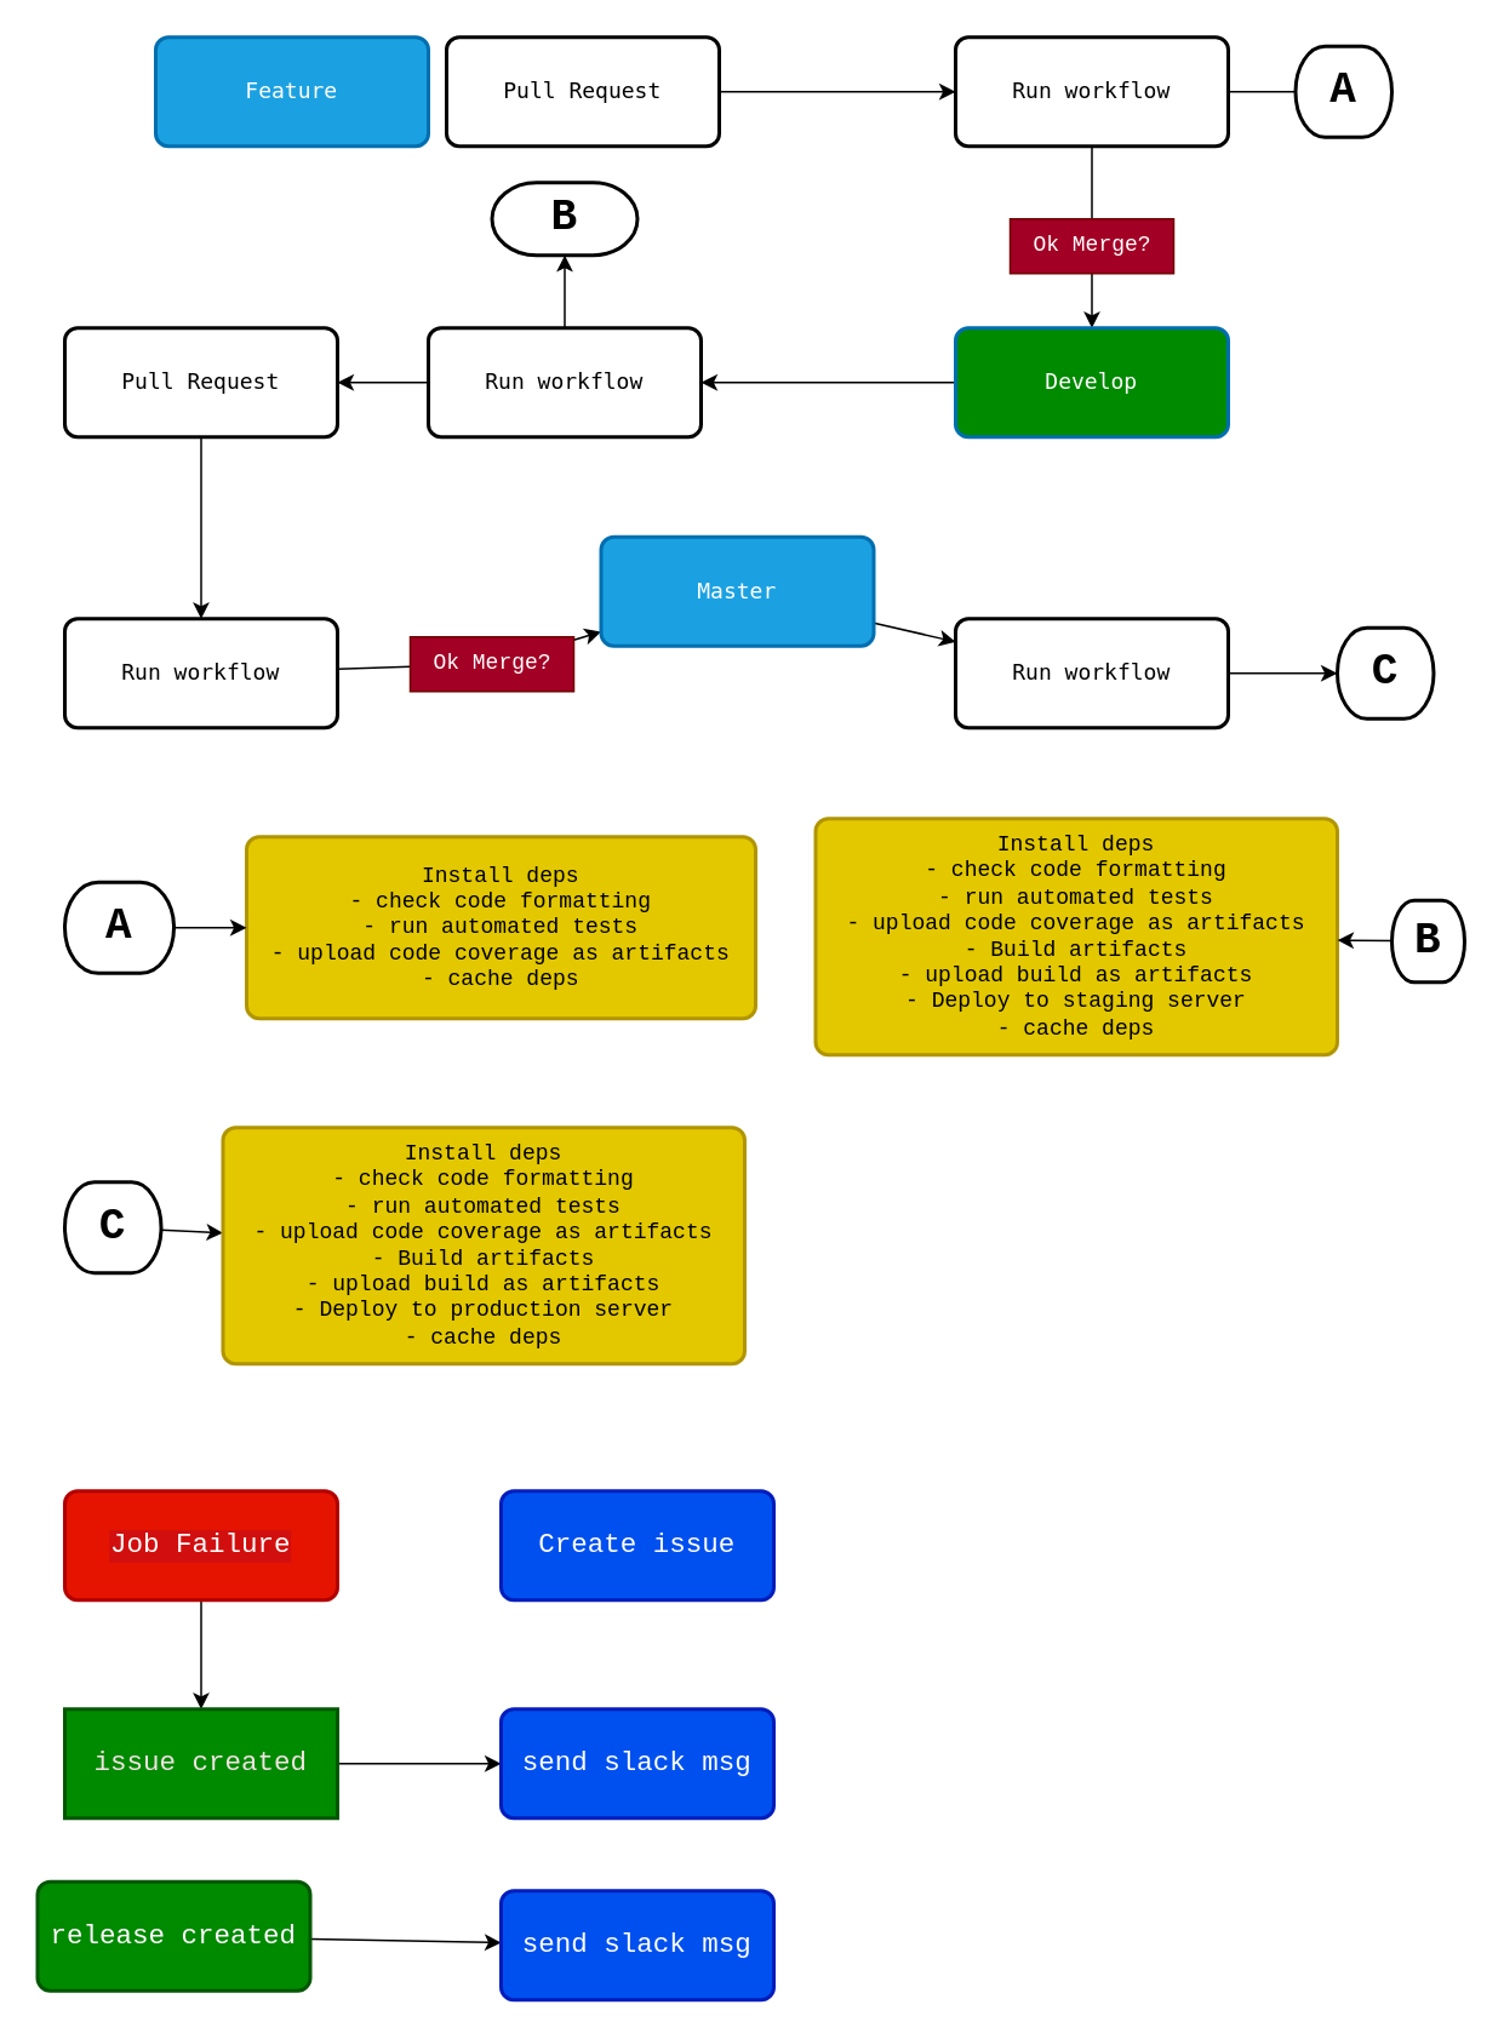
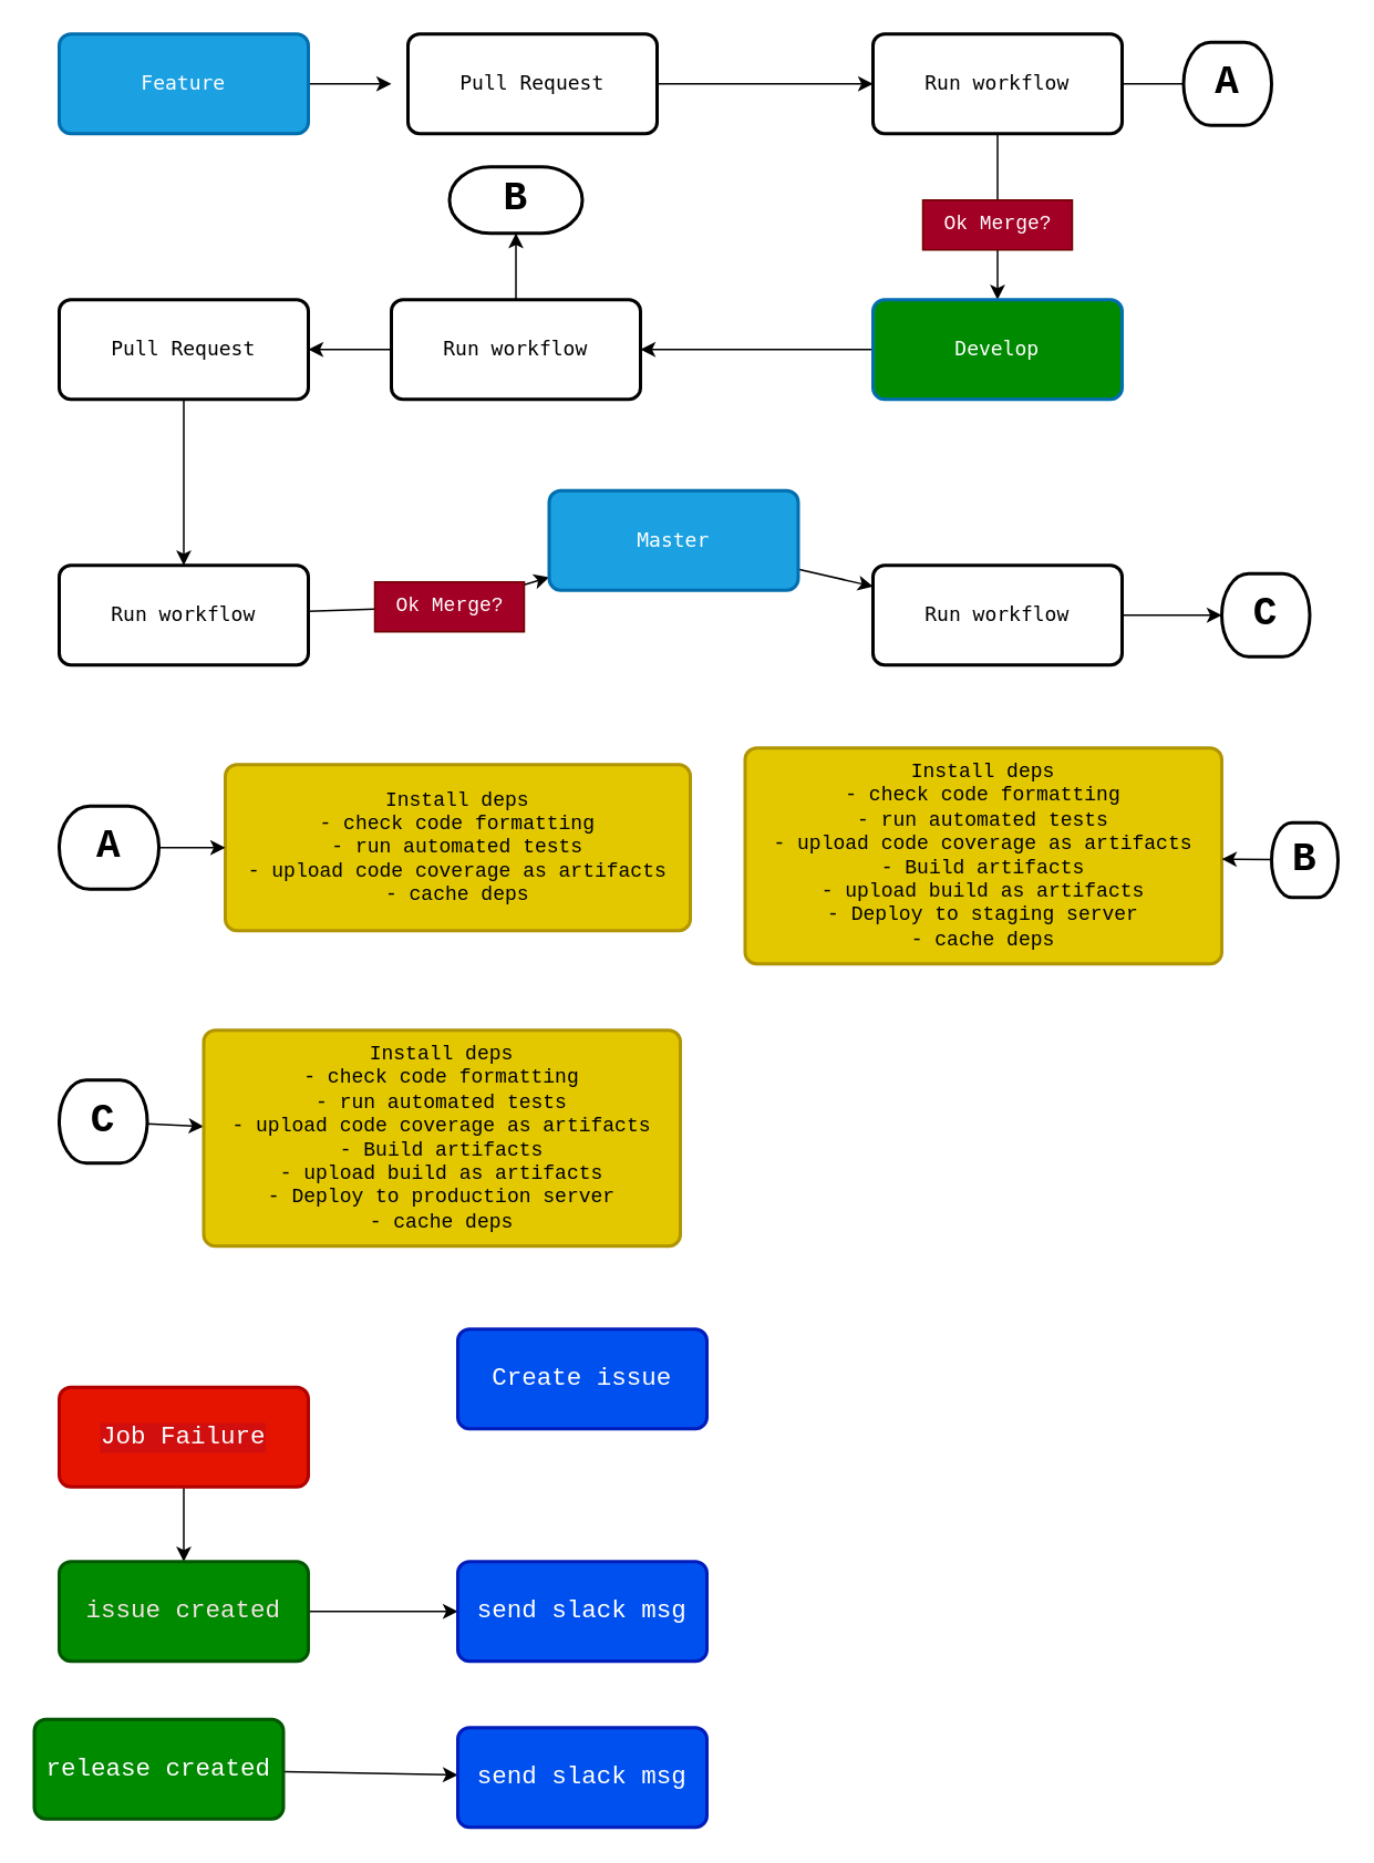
  <mxCell id="0" />
  <mxCell id="1" parent="0" />
  <mxCell id="2" value="" style="edgeStyle=none;html=1;fontFamily=Courier New;" edge="1" parent="1" source="3"><mxGeometry relative="1" as="geometry"><mxPoint x="235" y="50" as="targetPoint" /></mxGeometry></mxCell>
- <mxCell id="3" value="&lt;pre&gt;Feature&lt;/pre&gt;" style="rounded=1;whiteSpace=wrap;html=1;absoluteArcSize=1;arcSize=14;strokeWidth=2;fillColor=#1ba1e2;fontColor=#ffffff;strokeColor=#006EAF;" vertex="1" parent="1"><mxGeometry x="85" y="20" width="150" height="60" as="geometry" /></mxCell>
+ <mxCell id="3" value="&lt;pre&gt;Feature&lt;/pre&gt;" style="rounded=1;whiteSpace=wrap;html=1;absoluteArcSize=1;arcSize=14;strokeWidth=2;fillColor=#1ba1e2;fontColor=#ffffff;strokeColor=#006EAF;" vertex="1" parent="1"><mxGeometry x="35" y="20" width="150" height="60" as="geometry" /></mxCell>
  <mxCell id="4" value="" style="edgeStyle=none;html=1;fontFamily=Courier New;" edge="1" parent="1" source="5" target="8"><mxGeometry relative="1" as="geometry" /></mxCell>
  <mxCell id="5" value="&lt;pre&gt;Pull Request&lt;/pre&gt;" style="rounded=1;whiteSpace=wrap;html=1;absoluteArcSize=1;arcSize=14;strokeWidth=2;" vertex="1" parent="1"><mxGeometry x="245" y="20" width="150" height="60" as="geometry" /></mxCell>
  <mxCell id="6" value="" style="edgeStyle=none;html=1;fontFamily=Courier New;startArrow=none;" edge="1" parent="1" source="12" target="10"><mxGeometry relative="1" as="geometry" /></mxCell>
  <mxCell id="7" value="" style="edgeStyle=none;html=1;fontFamily=Courier New;startArrow=none;" edge="1" parent="1" source="32"><mxGeometry relative="1" as="geometry"><mxPoint x="765" y="50" as="targetPoint" /></mxGeometry></mxCell>
  <mxCell id="8" value="&lt;pre&gt;Run workflow&lt;/pre&gt;" style="rounded=1;whiteSpace=wrap;html=1;absoluteArcSize=1;arcSize=14;strokeWidth=2;" vertex="1" parent="1"><mxGeometry x="525" y="20" width="150" height="60" as="geometry" /></mxCell>
  <mxCell id="9" value="" style="edgeStyle=none;html=1;fontFamily=Courier New;" edge="1" parent="1" source="10" target="15"><mxGeometry relative="1" as="geometry" /></mxCell>
  <mxCell id="10" value="&lt;pre&gt;Develop&lt;/pre&gt;" style="rounded=1;whiteSpace=wrap;html=1;absoluteArcSize=1;arcSize=14;strokeWidth=2;fillColor=#008a00;fontColor=#ffffff;strokeColor=#006EAF;" vertex="1" parent="1"><mxGeometry x="525" y="180" width="150" height="60" as="geometry" /></mxCell>
  <mxCell id="11" value="" style="edgeStyle=none;html=1;fontFamily=Courier New;endArrow=none;" edge="1" parent="1" source="8" target="12"><mxGeometry relative="1" as="geometry"><mxPoint x="530" y="80" as="sourcePoint" /><mxPoint x="530" y="180" as="targetPoint" /></mxGeometry></mxCell>
  <mxCell id="12" value="Ok Merge?" style="text;html=1;align=center;verticalAlign=middle;resizable=0;points=[];autosize=1;strokeColor=#6F0000;fillColor=#a20025;fontFamily=Courier New;fontColor=#ffffff;" vertex="1" parent="1"><mxGeometry x="555" y="120" width="90" height="30" as="geometry" /></mxCell>
  <mxCell id="13" value="" style="edgeStyle=none;html=1;fontFamily=Courier New;" edge="1" parent="1" source="15" target="17"><mxGeometry relative="1" as="geometry" /></mxCell>
  <mxCell id="14" value="" style="edgeStyle=none;html=1;fontFamily=Courier New;" edge="1" parent="1" source="15" target="30"><mxGeometry relative="1" as="geometry" /></mxCell>
  <mxCell id="15" value="&lt;pre&gt;Run workflow&lt;/pre&gt;" style="rounded=1;whiteSpace=wrap;html=1;absoluteArcSize=1;arcSize=14;strokeWidth=2;" vertex="1" parent="1"><mxGeometry x="235" y="180" width="150" height="60" as="geometry" /></mxCell>
  <mxCell id="16" value="" style="edgeStyle=none;html=1;fontFamily=Courier New;" edge="1" parent="1" source="17" target="19"><mxGeometry relative="1" as="geometry" /></mxCell>
  <mxCell id="17" value="&lt;pre&gt;Pull Request&lt;/pre&gt;" style="rounded=1;whiteSpace=wrap;html=1;absoluteArcSize=1;arcSize=14;strokeWidth=2;" vertex="1" parent="1"><mxGeometry x="35" y="180" width="150" height="60" as="geometry" /></mxCell>
  <mxCell id="18" value="" style="edgeStyle=none;html=1;fontFamily=Courier New;startArrow=none;" edge="1" parent="1" source="23" target="21"><mxGeometry relative="1" as="geometry" /></mxCell>
  <mxCell id="19" value="&lt;pre&gt;Run workflow&lt;/pre&gt;" style="rounded=1;whiteSpace=wrap;html=1;absoluteArcSize=1;arcSize=14;strokeWidth=2;" vertex="1" parent="1"><mxGeometry x="35" y="340" width="150" height="60" as="geometry" /></mxCell>
  <mxCell id="20" value="" style="edgeStyle=none;html=1;fontFamily=Courier New;" edge="1" parent="1" source="21" target="25"><mxGeometry relative="1" as="geometry" /></mxCell>
  <mxCell id="21" value="&lt;pre&gt;Master&lt;/pre&gt;" style="rounded=1;whiteSpace=wrap;html=1;absoluteArcSize=1;arcSize=14;strokeWidth=2;fillColor=#1ba1e2;fontColor=#ffffff;strokeColor=#006EAF;" vertex="1" parent="1"><mxGeometry x="330" y="295" width="150" height="60" as="geometry" /></mxCell>
  <mxCell id="22" value="" style="edgeStyle=none;html=1;fontFamily=Courier New;endArrow=none;" edge="1" parent="1" source="19" target="23"><mxGeometry relative="1" as="geometry"><mxPoint x="185" y="370" as="sourcePoint" /><mxPoint x="355" y="370" as="targetPoint" /></mxGeometry></mxCell>
  <mxCell id="23" value="Ok Merge?" style="text;html=1;align=center;verticalAlign=middle;resizable=0;points=[];autosize=1;strokeColor=#6F0000;fillColor=#a20025;fontFamily=Courier New;fontColor=#ffffff;" vertex="1" parent="1"><mxGeometry x="225" y="350" width="90" height="30" as="geometry" /></mxCell>
  <mxCell id="24" value="" style="edgeStyle=none;html=1;fontFamily=Courier New;" edge="1" parent="1" source="25" target="35"><mxGeometry relative="1" as="geometry" /></mxCell>
  <mxCell id="25" value="&lt;pre&gt;Run workflow&lt;/pre&gt;" style="rounded=1;whiteSpace=wrap;html=1;absoluteArcSize=1;arcSize=14;strokeWidth=2;" vertex="1" parent="1"><mxGeometry x="525" y="340" width="150" height="60" as="geometry" /></mxCell>
  <mxCell id="26" value="Install deps&lt;br&gt;- check code formatting&lt;br&gt;- run automated tests&lt;br&gt;- upload code coverage as artifacts&lt;br&gt;- cache deps" style="rounded=1;whiteSpace=wrap;html=1;absoluteArcSize=1;arcSize=14;strokeWidth=2;fontFamily=Courier New;fillColor=#e3c800;fontColor=#000000;strokeColor=#B09500;" vertex="1" parent="1"><mxGeometry x="135" y="460" width="280" height="100" as="geometry" /></mxCell>
  <mxCell id="27" value="" style="edgeStyle=none;html=1;fontFamily=Courier New;" edge="1" parent="1" source="28" target="26"><mxGeometry relative="1" as="geometry" /></mxCell>
  <mxCell id="28" value="&lt;h1&gt;A&lt;/h1&gt;" style="strokeWidth=2;html=1;shape=mxgraph.flowchart.terminator;whiteSpace=wrap;fontFamily=Courier New;" vertex="1" parent="1"><mxGeometry x="35" y="485" width="60" height="50" as="geometry" /></mxCell>
  <mxCell id="29" value="Install deps&lt;br&gt;- check code formatting&lt;br&gt;- run automated tests&lt;br&gt;- upload code coverage as artifacts&lt;br&gt;- Build artifacts&lt;br&gt;- upload build as artifacts&lt;br&gt;- Deploy to staging server&lt;br&gt;- cache deps" style="rounded=1;whiteSpace=wrap;html=1;absoluteArcSize=1;arcSize=14;strokeWidth=2;fontFamily=Courier New;fillColor=#e3c800;fontColor=#000000;strokeColor=#B09500;" vertex="1" parent="1"><mxGeometry x="448" y="450" width="287" height="130" as="geometry" /></mxCell>
  <mxCell id="30" value="&lt;h1&gt;B&lt;/h1&gt;" style="strokeWidth=2;html=1;shape=mxgraph.flowchart.terminator;whiteSpace=wrap;fontFamily=Courier New;" vertex="1" parent="1"><mxGeometry x="270" y="100" width="80" height="40" as="geometry" /></mxCell>
  <mxCell id="31" value="" style="edgeStyle=none;html=1;fontFamily=Courier New;endArrow=none;" edge="1" parent="1" source="8" target="32"><mxGeometry relative="1" as="geometry"><mxPoint x="675" y="50" as="sourcePoint" /><mxPoint x="765" y="50" as="targetPoint" /></mxGeometry></mxCell>
  <mxCell id="32" value="&lt;h1&gt;A&lt;/h1&gt;" style="strokeWidth=2;html=1;shape=mxgraph.flowchart.terminator;whiteSpace=wrap;fontFamily=Courier New;" vertex="1" parent="1"><mxGeometry x="712" y="25" width="53" height="50" as="geometry" /></mxCell>
  <mxCell id="33" value="" style="edgeStyle=none;html=1;fontFamily=Courier New;" edge="1" parent="1" source="34" target="29"><mxGeometry relative="1" as="geometry" /></mxCell>
  <mxCell id="34" value="&lt;h1&gt;B&lt;/h1&gt;" style="strokeWidth=2;html=1;shape=mxgraph.flowchart.terminator;whiteSpace=wrap;fontFamily=Courier New;" vertex="1" parent="1"><mxGeometry x="765" y="495" width="40" height="45" as="geometry" /></mxCell>
  <mxCell id="35" value="&lt;h1&gt;C&lt;/h1&gt;" style="strokeWidth=2;html=1;shape=mxgraph.flowchart.terminator;whiteSpace=wrap;fontFamily=Courier New;" vertex="1" parent="1"><mxGeometry x="735" y="345" width="53" height="50" as="geometry" /></mxCell>
  <mxCell id="36" value="" style="edgeStyle=none;html=1;fontFamily=Courier New;" edge="1" parent="1" source="37" target="38"><mxGeometry relative="1" as="geometry" /></mxCell>
  <mxCell id="37" value="&lt;h1&gt;C&lt;/h1&gt;" style="strokeWidth=2;html=1;shape=mxgraph.flowchart.terminator;whiteSpace=wrap;fontFamily=Courier New;" vertex="1" parent="1"><mxGeometry x="35" y="650" width="53" height="50" as="geometry" /></mxCell>
  <mxCell id="38" value="Install deps&lt;br&gt;- check code formatting&lt;br&gt;- run automated tests&lt;br&gt;- upload code coverage as artifacts&lt;br&gt;- Build artifacts&lt;br&gt;- upload build as artifacts&lt;br&gt;- Deploy to production server&lt;br&gt;- cache deps" style="rounded=1;whiteSpace=wrap;html=1;absoluteArcSize=1;arcSize=14;strokeWidth=2;fontFamily=Courier New;fillColor=#e3c800;fontColor=#000000;strokeColor=#B09500;" vertex="1" parent="1"><mxGeometry x="122" y="620" width="287" height="130" as="geometry" /></mxCell>
  <mxCell id="39" value="" style="edgeStyle=none;html=1;fontFamily=Courier New;fontSize=15;fontColor=default;" edge="1" parent="1" source="40" target="43"><mxGeometry relative="1" as="geometry" /></mxCell>
- <mxCell id="40" value="&lt;span style=&quot;font-size: 15px;&quot;&gt;Job Failure&lt;/span&gt;" style="rounded=1;whiteSpace=wrap;html=1;absoluteArcSize=1;arcSize=14;strokeWidth=2;labelBackgroundColor=#d20f0f;fontFamily=Courier New;fontSize=15;fontColor=#ffffff;fillColor=#e51400;strokeColor=#B20000;" vertex="1" parent="1"><mxGeometry x="35" y="820" width="150" height="60" as="geometry" /></mxCell>
- <mxCell id="41" value="Create issue" style="rounded=1;whiteSpace=wrap;html=1;absoluteArcSize=1;arcSize=14;strokeWidth=2;labelBackgroundColor=none;fontFamily=Courier New;fillColor=#0050ef;fontColor=#ffffff;fontSize=15;strokeColor=#001DBC;" vertex="1" parent="1"><mxGeometry x="275" y="820" width="150" height="60" as="geometry" /></mxCell>
+ <mxCell id="40" value="&lt;span style=&quot;font-size: 15px;&quot;&gt;Job Failure&lt;/span&gt;" style="rounded=1;whiteSpace=wrap;html=1;absoluteArcSize=1;arcSize=14;strokeWidth=2;labelBackgroundColor=#d20f0f;fontFamily=Courier New;fontSize=15;fontColor=#ffffff;fillColor=#e51400;strokeColor=#B20000;" vertex="1" parent="1"><mxGeometry x="35" y="835" width="150" height="60" as="geometry" /></mxCell>
+ <mxCell id="41" value="Create issue" style="rounded=1;whiteSpace=wrap;html=1;absoluteArcSize=1;arcSize=14;strokeWidth=2;labelBackgroundColor=none;fontFamily=Courier New;fillColor=#0050ef;fontColor=#ffffff;fontSize=15;strokeColor=#001DBC;" vertex="1" parent="1"><mxGeometry x="275" y="800" width="150" height="60" as="geometry" /></mxCell>
  <mxCell id="42" value="" style="edgeStyle=none;html=1;fontFamily=Courier New;fontSize=15;fontColor=#f2e3e3;" edge="1" parent="1" source="43" target="44"><mxGeometry relative="1" as="geometry" /></mxCell>
- <mxCell id="43" value="&lt;span style=&quot;font-size: 15px;&quot;&gt;&lt;font color=&quot;#f2e3e3&quot; style=&quot;font-size: 15px;&quot;&gt;issue created&lt;/font&gt;&lt;/span&gt;" style="whiteSpace=wrap;html=1;absoluteArcSize=1;arcSize=14;strokeWidth=2;labelBackgroundColor=none;fontFamily=Courier New;fillColor=#008a00;fontColor=#ffffff;strokeColor=#005700;fontSize=15;rounded=0;" vertex="1" parent="1"><mxGeometry x="35" y="940" width="150" height="60" as="geometry" /></mxCell>
+ <mxCell id="43" value="&lt;span style=&quot;font-size: 15px;&quot;&gt;&lt;font color=&quot;#f2e3e3&quot; style=&quot;font-size: 15px;&quot;&gt;issue created&lt;/font&gt;&lt;/span&gt;" style="rounded=1;whiteSpace=wrap;html=1;absoluteArcSize=1;arcSize=14;strokeWidth=2;labelBackgroundColor=none;fontFamily=Courier New;fillColor=#008a00;fontColor=#ffffff;strokeColor=#005700;fontSize=15;" vertex="1" parent="1"><mxGeometry x="35" y="940" width="150" height="60" as="geometry" /></mxCell>
  <mxCell id="44" value="send slack msg" style="rounded=1;whiteSpace=wrap;html=1;absoluteArcSize=1;arcSize=14;strokeWidth=2;labelBackgroundColor=none;fontFamily=Courier New;fontSize=15;fillColor=#0050ef;fontColor=#ffffff;strokeColor=#001DBC;" vertex="1" parent="1"><mxGeometry x="275" y="940" width="150" height="60" as="geometry" /></mxCell>
  <mxCell id="45" value="" style="edgeStyle=none;html=1;fontFamily=Courier New;fontSize=15;fontColor=#f2e3e3;" edge="1" parent="1" source="46" target="47"><mxGeometry relative="1" as="geometry" /></mxCell>
  <mxCell id="46" value="release created" style="rounded=1;whiteSpace=wrap;html=1;absoluteArcSize=1;arcSize=14;strokeWidth=2;labelBackgroundColor=none;fontFamily=Courier New;fillColor=#008a00;fontColor=#ffffff;strokeColor=#005700;fontSize=15;" vertex="1" parent="1"><mxGeometry x="20" y="1035" width="150" height="60" as="geometry" /></mxCell>
  <mxCell id="47" value="send slack msg" style="rounded=1;whiteSpace=wrap;html=1;absoluteArcSize=1;arcSize=14;strokeWidth=2;labelBackgroundColor=none;fontFamily=Courier New;fontSize=15;fillColor=#0050ef;fontColor=#ffffff;strokeColor=#001DBC;" vertex="1" parent="1"><mxGeometry x="275" y="1040" width="150" height="60" as="geometry" /></mxCell>
